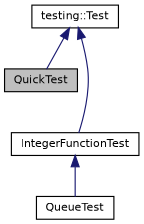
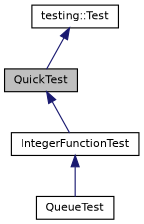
  digraph {
    node [color=black fillcolor=white fontname=Helvetica fontsize=10 shape=record style=filled]
    edge [color=midnightblue dir=back fontname=Helvetica fontsize=10 labelfontname=Helvetica labelfontsize=10 style=solid]
    n1 [fillcolor=grey75 fontcolor=black height=0.2 label=QuickTest width=0.4]
    n2 [height=0.2 label=IntegerFunctionTest width=0.4]
    n3 [height=0.2 label=QueueTest width=0.4]
    n4 [height=0.2 label="testing::Test" width=0.4]
-   n4 -> n2
+   n1 -> n2
    n2 -> n3
    n4 -> n1
  }
